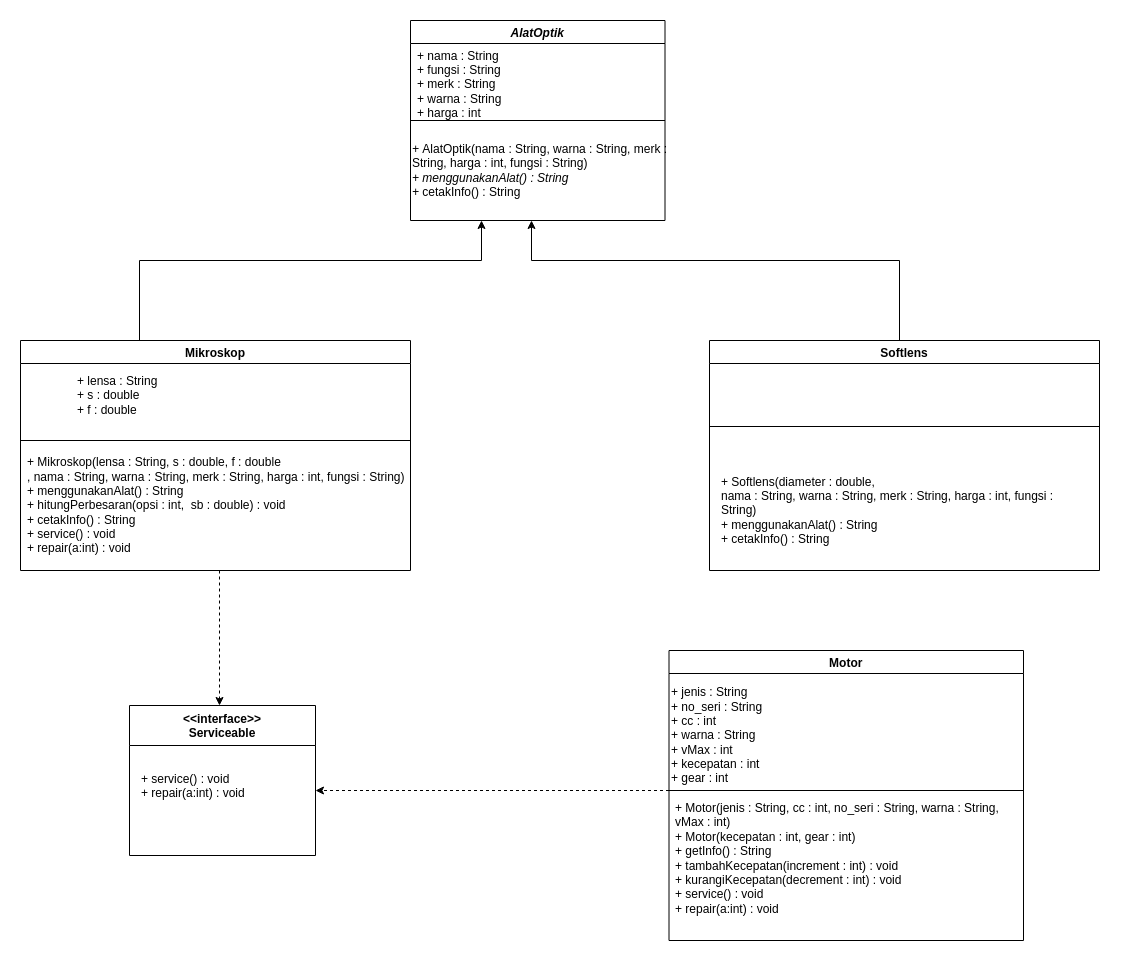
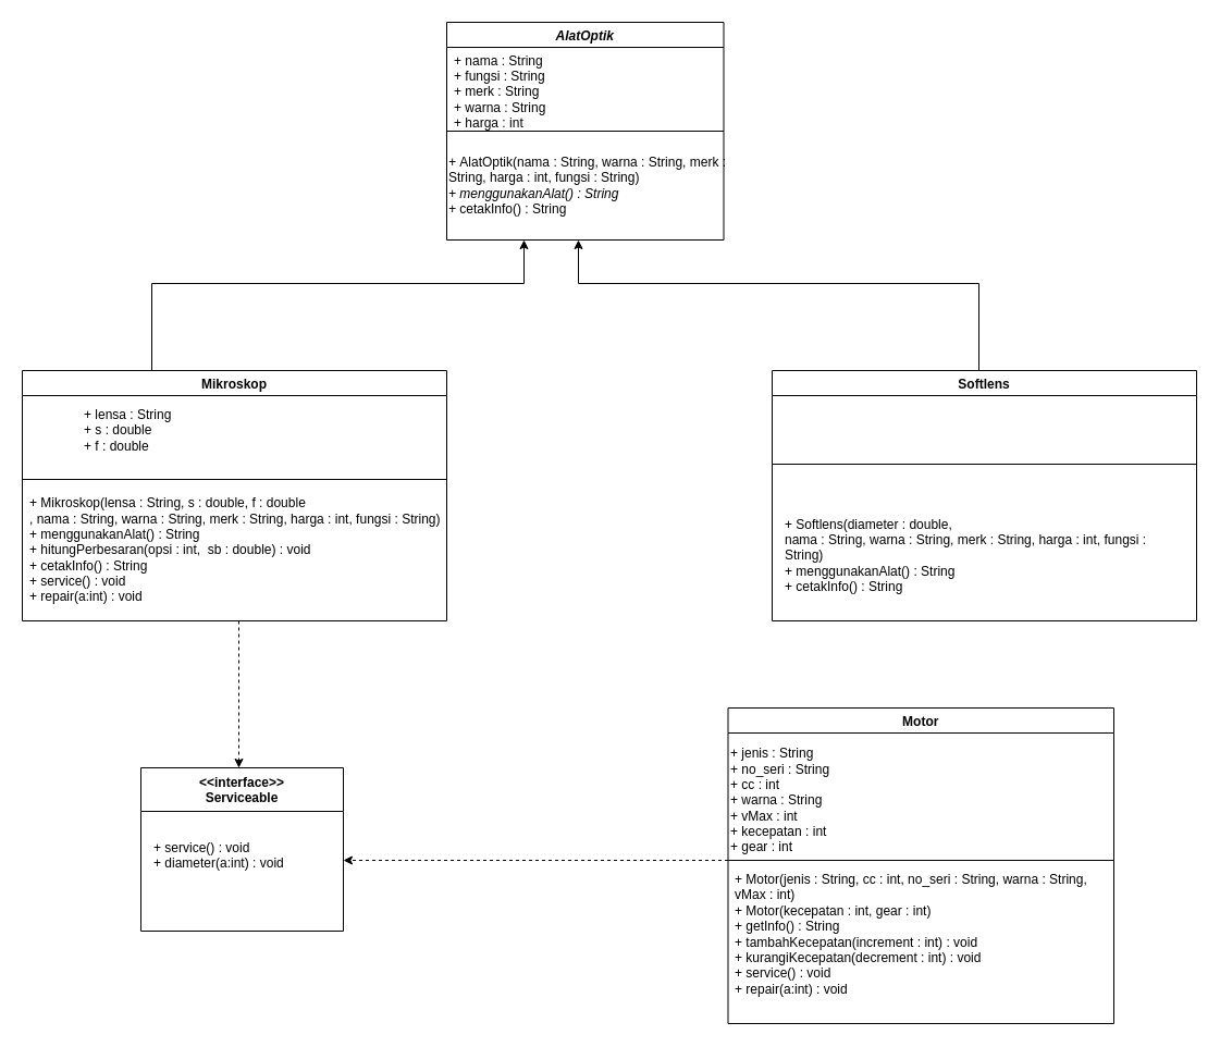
  <mxCell id="0" />
  <mxCell id="1" parent="0" />
  <mxCell id="2" value="AlatOptik" style="swimlane;fontStyle=3" parent="1" vertex="1"><mxGeometry x="410" y="20" width="254.5" height="200" as="geometry" /></mxCell>
  <mxCell id="3" value="&lt;div&gt;+ nama : String&lt;/div&gt;&lt;div&gt;+ fungsi : String&lt;/div&gt;&lt;div&gt;+ merk : String&lt;/div&gt;&lt;div&gt;+ warna : String&lt;/div&gt;&lt;div&gt;+ harga : int&lt;/div&gt;" style="text;html=1;strokeColor=none;fillColor=none;align=left;verticalAlign=middle;whiteSpace=wrap;rounded=0;" parent="2" vertex="1"><mxGeometry x="5" y="24" width="116" height="80" as="geometry" /></mxCell>
  <mxCell id="4" value="&lt;div&gt;&lt;i&gt;+ &lt;/i&gt;AlatOptik(nama : String, warna : String, merk : String, harga : int, fungsi : String)&lt;/div&gt;&lt;div&gt;&lt;i&gt;+ menggunakanAlat() : String&lt;/i&gt;&lt;/div&gt;&lt;div&gt;&lt;i&gt;+ &lt;/i&gt;cetakInfo() : String&lt;/div&gt;" style="text;html=1;strokeColor=none;fillColor=none;align=left;verticalAlign=middle;whiteSpace=wrap;rounded=0;" parent="2" vertex="1"><mxGeometry y="110" width="286" height="80" as="geometry" /></mxCell>
  <mxCell id="5" value="" style="endArrow=none;html=1;rounded=0;exitX=0;exitY=0.5;exitDx=0;exitDy=0;entryX=1;entryY=0.5;entryDx=0;entryDy=0;" parent="1" source="2" target="2" edge="1"><mxGeometry width="50" height="50" relative="1" as="geometry"><mxPoint x="621" y="350" as="sourcePoint" /><mxPoint x="671" y="300" as="targetPoint" /></mxGeometry></mxCell>
  <mxCell id="6" value="Mikroskop" style="swimlane;fontStyle=1;startSize=23;" parent="1" vertex="1"><mxGeometry x="20" y="340" width="390" height="230" as="geometry" /></mxCell>
  <mxCell id="7" value="+ lensa : String&lt;br&gt;+ s : double&lt;br&gt;+ f : double" style="text;html=1;strokeColor=none;fillColor=none;align=left;verticalAlign=middle;whiteSpace=wrap;rounded=0;" parent="6" vertex="1"><mxGeometry x="55" y="40" width="116" height="30" as="geometry" /></mxCell>
  <mxCell id="8" value="" style="endArrow=none;html=1;rounded=0;" parent="6" edge="1"><mxGeometry width="50" height="50" relative="1" as="geometry"><mxPoint y="100" as="sourcePoint" /><mxPoint x="390" y="100" as="targetPoint" /></mxGeometry></mxCell>
  <mxCell id="9" value="&lt;div&gt;+ Mikroskop(lensa : String, s : double, f : double&lt;/div&gt;, nama : String, warna : String, merk : String, harga : int, fungsi : String)&lt;div&gt;&lt;span&gt;+ menggunakanAlat() : String&lt;/span&gt;&lt;/div&gt;&lt;div&gt;+ hitungPerbesaran(opsi : int,&amp;nbsp; sb : double) : void&lt;/div&gt;&lt;div&gt;+ cetakInfo() : String&lt;/div&gt;&lt;div&gt;&lt;div&gt;+ service() : void&lt;/div&gt;&lt;div&gt;+ repair(a:int) : void&lt;/div&gt;&lt;/div&gt;" style="text;html=1;strokeColor=none;fillColor=none;align=left;verticalAlign=middle;whiteSpace=wrap;rounded=0;" parent="6" vertex="1"><mxGeometry x="5" y="110" width="380" height="110" as="geometry" /></mxCell>
  <mxCell id="10" value="&lt;&lt;interface&gt;&gt;&#10;Serviceable" style="swimlane;startSize=40;" parent="1" vertex="1"><mxGeometry x="129" y="705" width="186" height="150" as="geometry" /></mxCell>
- <mxCell id="11" value="&lt;div style=&quot;text-align: left&quot;&gt;+ service() : void&lt;/div&gt;&lt;div style=&quot;text-align: left&quot;&gt;+ repair(a:int) : void&lt;/div&gt;" style="text;whiteSpace=wrap;html=1;" parent="10" vertex="1"><mxGeometry x="10" y="60" width="166" height="40" as="geometry" /></mxCell>
+ <mxCell id="11" value="&lt;div style=&quot;text-align: left&quot;&gt;+ service() : void&lt;/div&gt;&lt;div style=&quot;text-align: left&quot;&gt;+ diameter(a:int) : void&lt;/div&gt;" style="text;whiteSpace=wrap;html=1;" parent="10" vertex="1"><mxGeometry x="10" y="60" width="166" height="40" as="geometry" /></mxCell>
  <mxCell id="12" value="" style="endArrow=classic;html=1;rounded=0;" parent="1" edge="1"><mxGeometry width="50" height="50" relative="1" as="geometry"><mxPoint x="139" y="340" as="sourcePoint" /><mxPoint x="481" y="220" as="targetPoint" /><Array as="points"><mxPoint x="139" y="260" /><mxPoint x="481" y="260" /></Array></mxGeometry></mxCell>
  <mxCell id="13" value="" style="endArrow=classic;html=1;rounded=0;" parent="1" edge="1"><mxGeometry width="50" height="50" relative="1" as="geometry"><mxPoint x="899" y="340" as="sourcePoint" /><mxPoint x="531" y="220" as="targetPoint" /><Array as="points"><mxPoint x="899" y="260" /><mxPoint x="531" y="260" /></Array></mxGeometry></mxCell>
  <mxCell id="14" value="Motor" style="swimlane;fontStyle=1" parent="1" vertex="1"><mxGeometry x="668.5" y="650" width="354.5" height="290" as="geometry" /></mxCell>
  <mxCell id="15" value="" style="endArrow=none;html=1;rounded=0;" parent="14" edge="1"><mxGeometry width="50" height="50" relative="1" as="geometry"><mxPoint y="140" as="sourcePoint" /><mxPoint x="354.5" y="140" as="targetPoint" /></mxGeometry></mxCell>
  <mxCell id="16" value="+ jenis : String&lt;br&gt;+ no_seri : String&lt;br&gt;+ cc : int&lt;br&gt;+ warna : String&lt;br&gt;+ vMax : int&lt;br&gt;+ kecepatan : int&lt;br&gt;+ gear : int" style="text;html=1;strokeColor=none;fillColor=none;align=left;verticalAlign=middle;whiteSpace=wrap;rounded=0;" parent="14" vertex="1"><mxGeometry y="30" width="190" height="110" as="geometry" /></mxCell>
  <mxCell id="17" value="&lt;div&gt;+ Motor(jenis : String, cc : int, no_seri : String, warna : String, vMax : int)&lt;/div&gt;&lt;div&gt;+ Motor(kecepatan : int, gear : int)&lt;/div&gt;&lt;div&gt;+ getInfo() : String&lt;/div&gt;&lt;div&gt;+ tambahKecepatan(increment : int) : void&lt;/div&gt;&lt;div&gt;+ kurangiKecepatan(decrement : int) : void&lt;/div&gt;&lt;div&gt;&lt;div&gt;+ service() : void&lt;/div&gt;&lt;div&gt;+ repair(a:int) : void&lt;/div&gt;&lt;/div&gt;" style="text;html=1;strokeColor=none;fillColor=none;align=left;verticalAlign=middle;whiteSpace=wrap;rounded=0;" parent="14" vertex="1"><mxGeometry x="4.5" y="158" width="350" height="100" as="geometry" /></mxCell>
  <mxCell id="18" value="" style="endArrow=classic;html=1;rounded=0;dashed=1;exitX=0;exitY=1;exitDx=0;exitDy=0;" parent="1" source="16" edge="1"><mxGeometry width="50" height="50" relative="1" as="geometry"><mxPoint x="505" y="790" as="sourcePoint" /><mxPoint x="315" y="790" as="targetPoint" /><Array as="points"><mxPoint x="315" y="790" /></Array></mxGeometry></mxCell>
  <mxCell id="19" value="Softlens" style="swimlane;fontStyle=1" parent="1" vertex="1"><mxGeometry x="709" y="340" width="390" height="230" as="geometry" /></mxCell>
  <mxCell id="20" value="" style="endArrow=none;html=1;rounded=0;" parent="19" edge="1"><mxGeometry width="50" height="50" relative="1" as="geometry"><mxPoint y="86" as="sourcePoint" /><mxPoint x="390" y="86" as="targetPoint" /></mxGeometry></mxCell>
  <mxCell id="21" value="&lt;div&gt;+ Softlens(diameter : double,&amp;nbsp;&lt;/div&gt;nama : String, warna : String, merk : String, harga : int, fungsi : String)&lt;div&gt;&lt;span&gt;+ menggunakanAlat() : String&lt;/span&gt;&lt;br&gt;&lt;/div&gt;&lt;div&gt;+ cetakInfo() : String&lt;/div&gt;" style="text;html=1;strokeColor=none;fillColor=none;align=left;verticalAlign=middle;whiteSpace=wrap;rounded=0;" parent="19" vertex="1"><mxGeometry x="10" y="130" width="370" height="80" as="geometry" /></mxCell>
  <mxCell id="22" value="" style="endArrow=classic;html=1;rounded=0;dashed=1;" parent="1" edge="1"><mxGeometry width="50" height="50" relative="1" as="geometry"><mxPoint x="219" y="570" as="sourcePoint" /><mxPoint x="219" y="705" as="targetPoint" /><Array as="points"><mxPoint x="219" y="705" /></Array></mxGeometry></mxCell>
